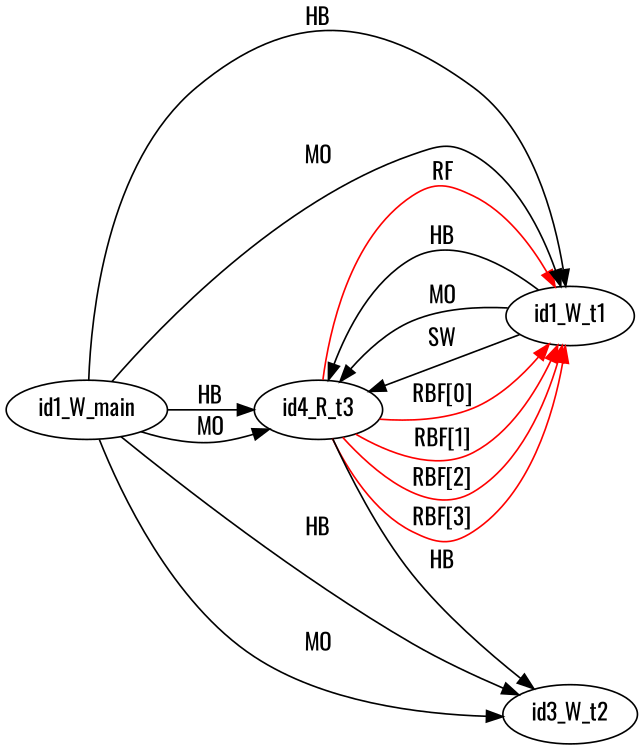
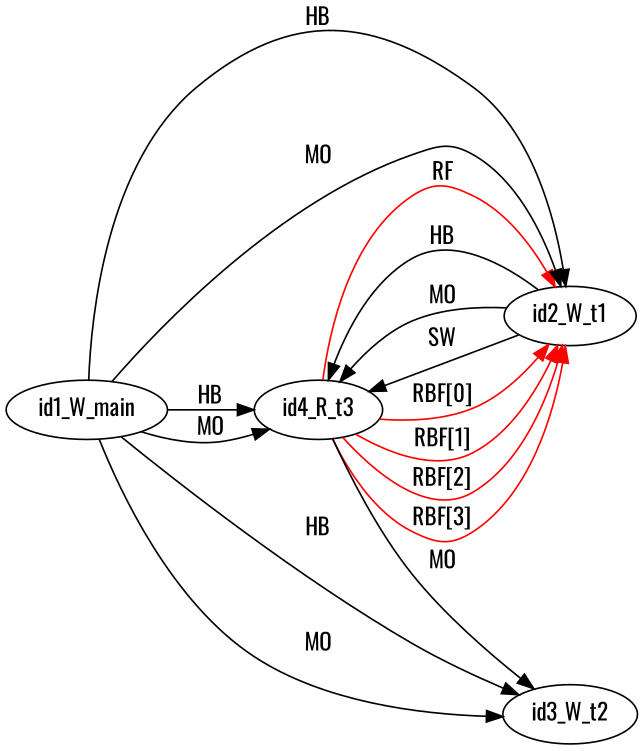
  digraph {
    fontname=Oswald
    rankdir=LR
    node [fontname=Oswald]
    edge [color=black fontname=Oswald]
    id4_R_t3
-   id2_W_t1 [label=id1_W_t1]
+   id2_W_t1
    id3_W_t2
    id1_W_main
    id4_R_t3 -> id2_W_t1 [color=red label="RBF[0]"]
    id4_R_t3 -> id2_W_t1 [color=red label="RBF[1]"]
    id4_R_t3 -> id2_W_t1 [color=red label="RBF[2]"]
    id4_R_t3 -> id2_W_t1 [color=red label="RBF[3]"]
    id4_R_t3 -> id2_W_t1 [color=red label=RF]
-   id4_R_t3 -> id3_W_t2 [label=HB]
+   id4_R_t3 -> id3_W_t2 [label=MO]
    id2_W_t1 -> id4_R_t3 [label=HB]
    id2_W_t1 -> id4_R_t3 [label=MO]
    id2_W_t1 -> id4_R_t3 [label=SW]
    id1_W_main -> id4_R_t3 [label=HB]
    id1_W_main -> id4_R_t3 [label=MO]
    id1_W_main -> id2_W_t1 [label=HB]
    id1_W_main -> id2_W_t1 [label=MO]
    id1_W_main -> id3_W_t2 [label=HB]
    id1_W_main -> id3_W_t2 [label=MO]
  }
